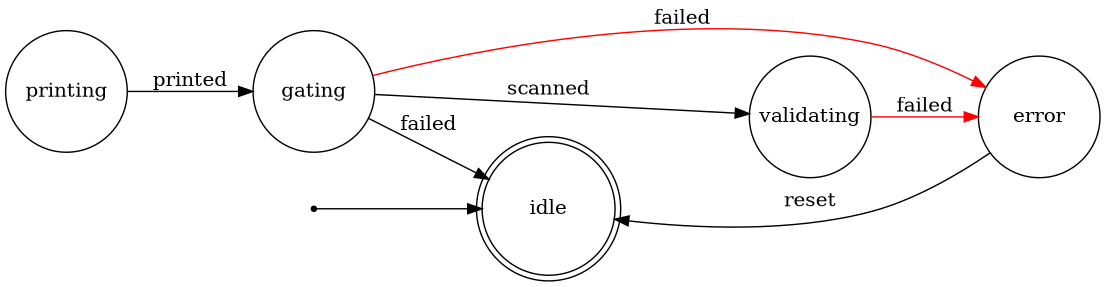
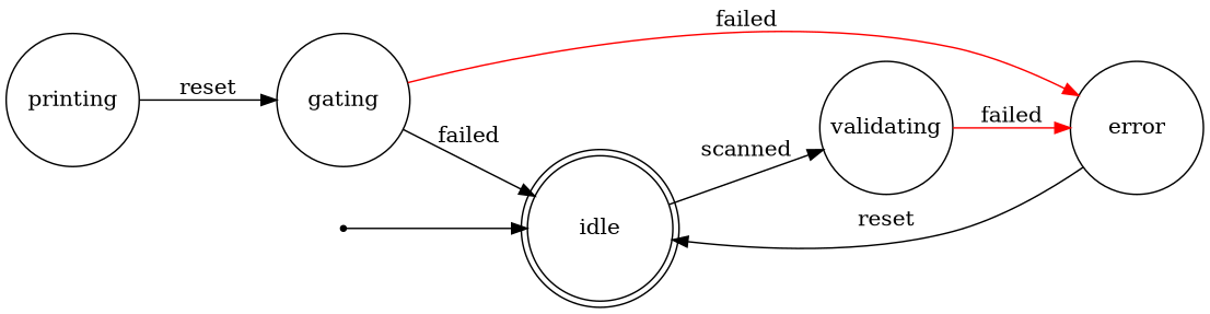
  digraph {
    rankdir=LR
    node [shape=circle fixedsize=true]
    edge [fontsize=14]
    start [shape=point fixedsize=""]
    idle [shape=doublecircle width=1.2]
    validating [width=1.2]
    error [width=1.2]
    printing [width=1.2]
    gating [width=1.2]
    start -> idle
-   gating -> validating [label=scanned]
+   idle -> validating [label=scanned]
    validating -> error [color=red label=failed]
    error -> idle [label=reset]
-   printing -> gating [label=printed]
+   printing -> gating [label=reset]
    gating -> idle [label=failed]
    gating -> error [color=red label=failed]
  }
